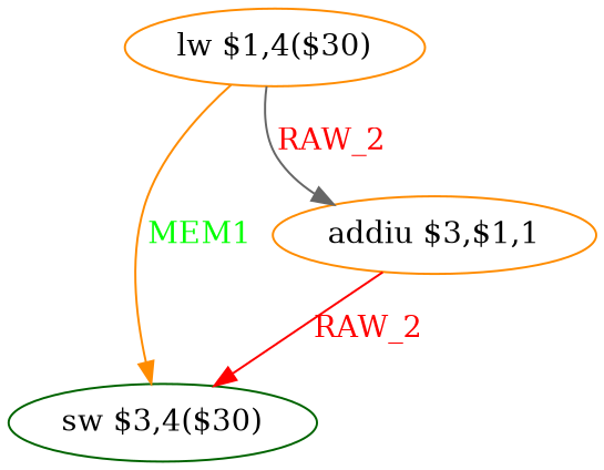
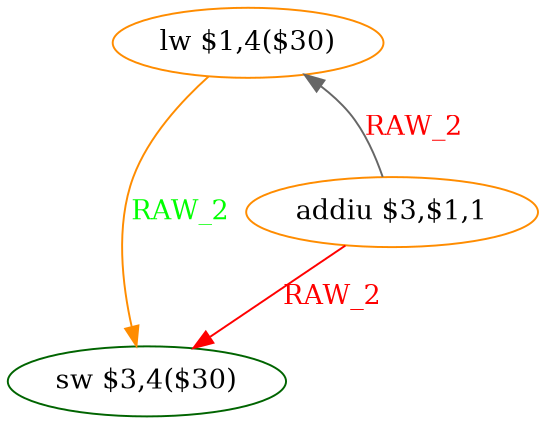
  digraph {
    node [color=darkorange shape=ellipse]
    edge [fontcolor=red]
    n1 [label="lw $1,4($30)"]
    n2 [color=darkgreen label="sw $3,4($30)"]
    n3 [label="addiu $3,$1,1"]
-   n1 -> n2 [color=darkorange fontcolor=green label=MEM1]
-   n1 -> n3 [color=gray40 label=RAW_2]
+   n1 -> n2 [color=darkorange fontcolor=green label=RAW_2]
+   n3 -> n1 [color=gray40 label=RAW_2]
    n3 -> n2 [color=red label=RAW_2]
  }
